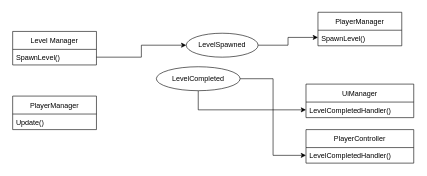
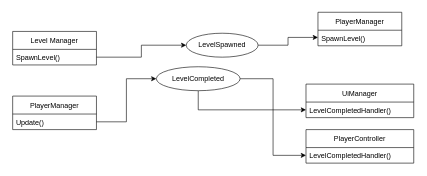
  <mxCell id="0" />
  <mxCell id="1" parent="0" />
  <mxCell id="2" style="edgeStyle=orthogonalEdgeStyle;rounded=0;orthogonalLoop=1;jettySize=auto;html=1;entryX=0;entryY=0.5;entryDx=0;entryDy=0;exitX=1;exitY=0.5;exitDx=0;exitDy=0;" edge="1" parent="1" source="4" target="6"><mxGeometry relative="1" as="geometry" /></mxCell>
  <mxCell id="3" value="Level Manager" style="swimlane;fontStyle=0;childLayout=stackLayout;horizontal=1;startSize=30;fillColor=none;horizontalStack=0;resizeParent=1;resizeParentMax=0;resizeLast=0;collapsible=1;marginBottom=0;" vertex="1" parent="1"><mxGeometry x="20" y="52" width="140" height="56" as="geometry" /></mxCell>
  <mxCell id="4" value="SpawnLevel()" style="text;strokeColor=none;fillColor=none;align=left;verticalAlign=top;spacingLeft=4;spacingRight=4;overflow=hidden;rotatable=0;points=[[0,0.5],[1,0.5]];portConstraint=eastwest;" vertex="1" parent="3"><mxGeometry y="30" width="140" height="26" as="geometry" /></mxCell>
  <mxCell id="5" style="edgeStyle=orthogonalEdgeStyle;rounded=0;orthogonalLoop=1;jettySize=auto;html=1;entryX=0;entryY=0.75;entryDx=0;entryDy=0;" edge="1" parent="1" source="6" target="7"><mxGeometry relative="1" as="geometry" /></mxCell>
  <mxCell id="6" value="LevelSpawned" style="ellipse;whiteSpace=wrap;html=1;" vertex="1" parent="1"><mxGeometry x="310" y="55" width="120" height="40" as="geometry" /></mxCell>
  <mxCell id="7" value="PlayerManager" style="swimlane;fontStyle=0;childLayout=stackLayout;horizontal=1;startSize=30;fillColor=none;horizontalStack=0;resizeParent=1;resizeParentMax=0;resizeLast=0;collapsible=1;marginBottom=0;" vertex="1" parent="1"><mxGeometry x="530" y="20" width="140" height="56" as="geometry" /></mxCell>
  <mxCell id="8" value="SpawnLevel()" style="text;strokeColor=none;fillColor=none;align=left;verticalAlign=top;spacingLeft=4;spacingRight=4;overflow=hidden;rotatable=0;points=[[0,0.5],[1,0.5]];portConstraint=eastwest;" vertex="1" parent="7"><mxGeometry y="30" width="140" height="26" as="geometry" /></mxCell>
  <mxCell id="9" value="PlayerManager" style="swimlane;fontStyle=0;childLayout=stackLayout;horizontal=1;startSize=30;fillColor=none;horizontalStack=0;resizeParent=1;resizeParentMax=0;resizeLast=0;collapsible=1;marginBottom=0;" vertex="1" parent="1"><mxGeometry x="20" y="160" width="140" height="56" as="geometry" /></mxCell>
  <mxCell id="10" value="Update()" style="text;strokeColor=none;fillColor=none;align=left;verticalAlign=top;spacingLeft=4;spacingRight=4;overflow=hidden;rotatable=0;points=[[0,0.5],[1,0.5]];portConstraint=eastwest;" vertex="1" parent="9"><mxGeometry y="30" width="140" height="26" as="geometry" /></mxCell>
  <mxCell id="11" style="edgeStyle=orthogonalEdgeStyle;rounded=0;orthogonalLoop=1;jettySize=auto;html=1;" edge="1" parent="1" source="13" target="16"><mxGeometry relative="1" as="geometry" /></mxCell>
  <mxCell id="12" style="edgeStyle=orthogonalEdgeStyle;rounded=0;orthogonalLoop=1;jettySize=auto;html=1;entryX=0;entryY=0.5;entryDx=0;entryDy=0;exitX=1;exitY=0.5;exitDx=0;exitDy=0;" edge="1" parent="1" source="13" target="18"><mxGeometry relative="1" as="geometry"><mxPoint x="440" y="190" as="sourcePoint" /></mxGeometry></mxCell>
  <mxCell id="13" value="LevelCompleted" style="ellipse;whiteSpace=wrap;html=1;" vertex="1" parent="1"><mxGeometry x="260" y="111" width="140" height="40" as="geometry" /></mxCell>
+ <mxCell id="14" style="edgeStyle=orthogonalEdgeStyle;rounded=0;orthogonalLoop=1;jettySize=auto;html=1;entryX=0;entryY=0.5;entryDx=0;entryDy=0;" edge="1" parent="1" source="10" target="13"><mxGeometry relative="1" as="geometry" /></mxCell>
  <mxCell id="15" value="UiManager" style="swimlane;fontStyle=0;childLayout=stackLayout;horizontal=1;startSize=30;fillColor=none;horizontalStack=0;resizeParent=1;resizeParentMax=0;resizeLast=0;collapsible=1;marginBottom=0;" vertex="1" parent="1"><mxGeometry x="510" y="140" width="180" height="56" as="geometry"><mxRectangle x="620" y="150" width="130" height="30" as="alternateBounds" /></mxGeometry></mxCell>
  <mxCell id="16" value="LevelCompletedHandler()" style="text;strokeColor=none;fillColor=none;align=left;verticalAlign=top;spacingLeft=4;spacingRight=4;overflow=hidden;rotatable=0;points=[[0,0.5],[1,0.5]];portConstraint=eastwest;" vertex="1" parent="15"><mxGeometry y="30" width="180" height="26" as="geometry" /></mxCell>
  <mxCell id="17" value="PlayerController" style="swimlane;fontStyle=0;childLayout=stackLayout;horizontal=1;startSize=30;fillColor=none;horizontalStack=0;resizeParent=1;resizeParentMax=0;resizeLast=0;collapsible=1;marginBottom=0;" vertex="1" parent="1"><mxGeometry x="510" y="216" width="180" height="56" as="geometry"><mxRectangle x="620" y="150" width="130" height="30" as="alternateBounds" /></mxGeometry></mxCell>
  <mxCell id="18" value="LevelCompletedHandler()" style="text;strokeColor=none;fillColor=none;align=left;verticalAlign=top;spacingLeft=4;spacingRight=4;overflow=hidden;rotatable=0;points=[[0,0.5],[1,0.5]];portConstraint=eastwest;" vertex="1" parent="17"><mxGeometry y="30" width="180" height="26" as="geometry" /></mxCell>
